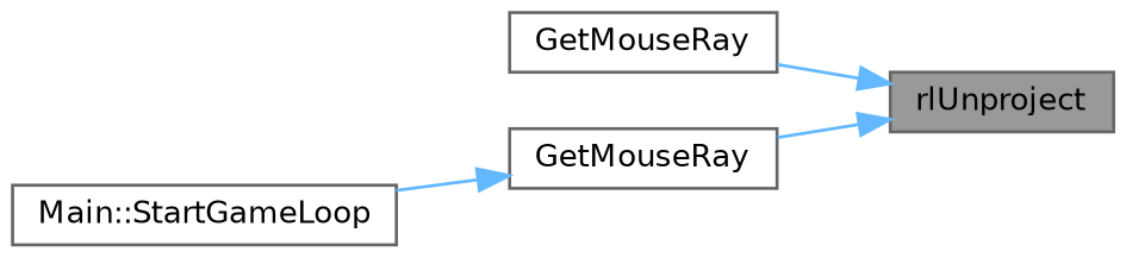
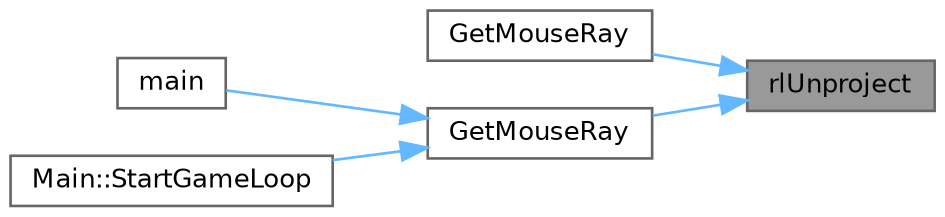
  digraph {
    rankdir=RL
    node [color=grey40 fillcolor=white fontname=Helvetica fontsize=10 shape=box style=filled]
    edge [color=steelblue1 dir=back fontname=Helvetica fontsize=10 labelfontname=Helvetica labelfontsize=10 style=solid]
    n1 [color=gray40 fillcolor=grey60 fontcolor=black height=0.2 label=rlUnproject width=0.4]
    n2 [height=0.2 label=GetMouseRay width=0.4]
    n3 [height=0.2 label=GetMouseRay width=0.4]
+   n4 [height=0.2 label=main width=0.4]
    n5 [height=0.2 label="Main::StartGameLoop" width=0.4]
    n1 -> n2
    n1 -> n3
+   n3 -> n4
    n3 -> n5
  }
